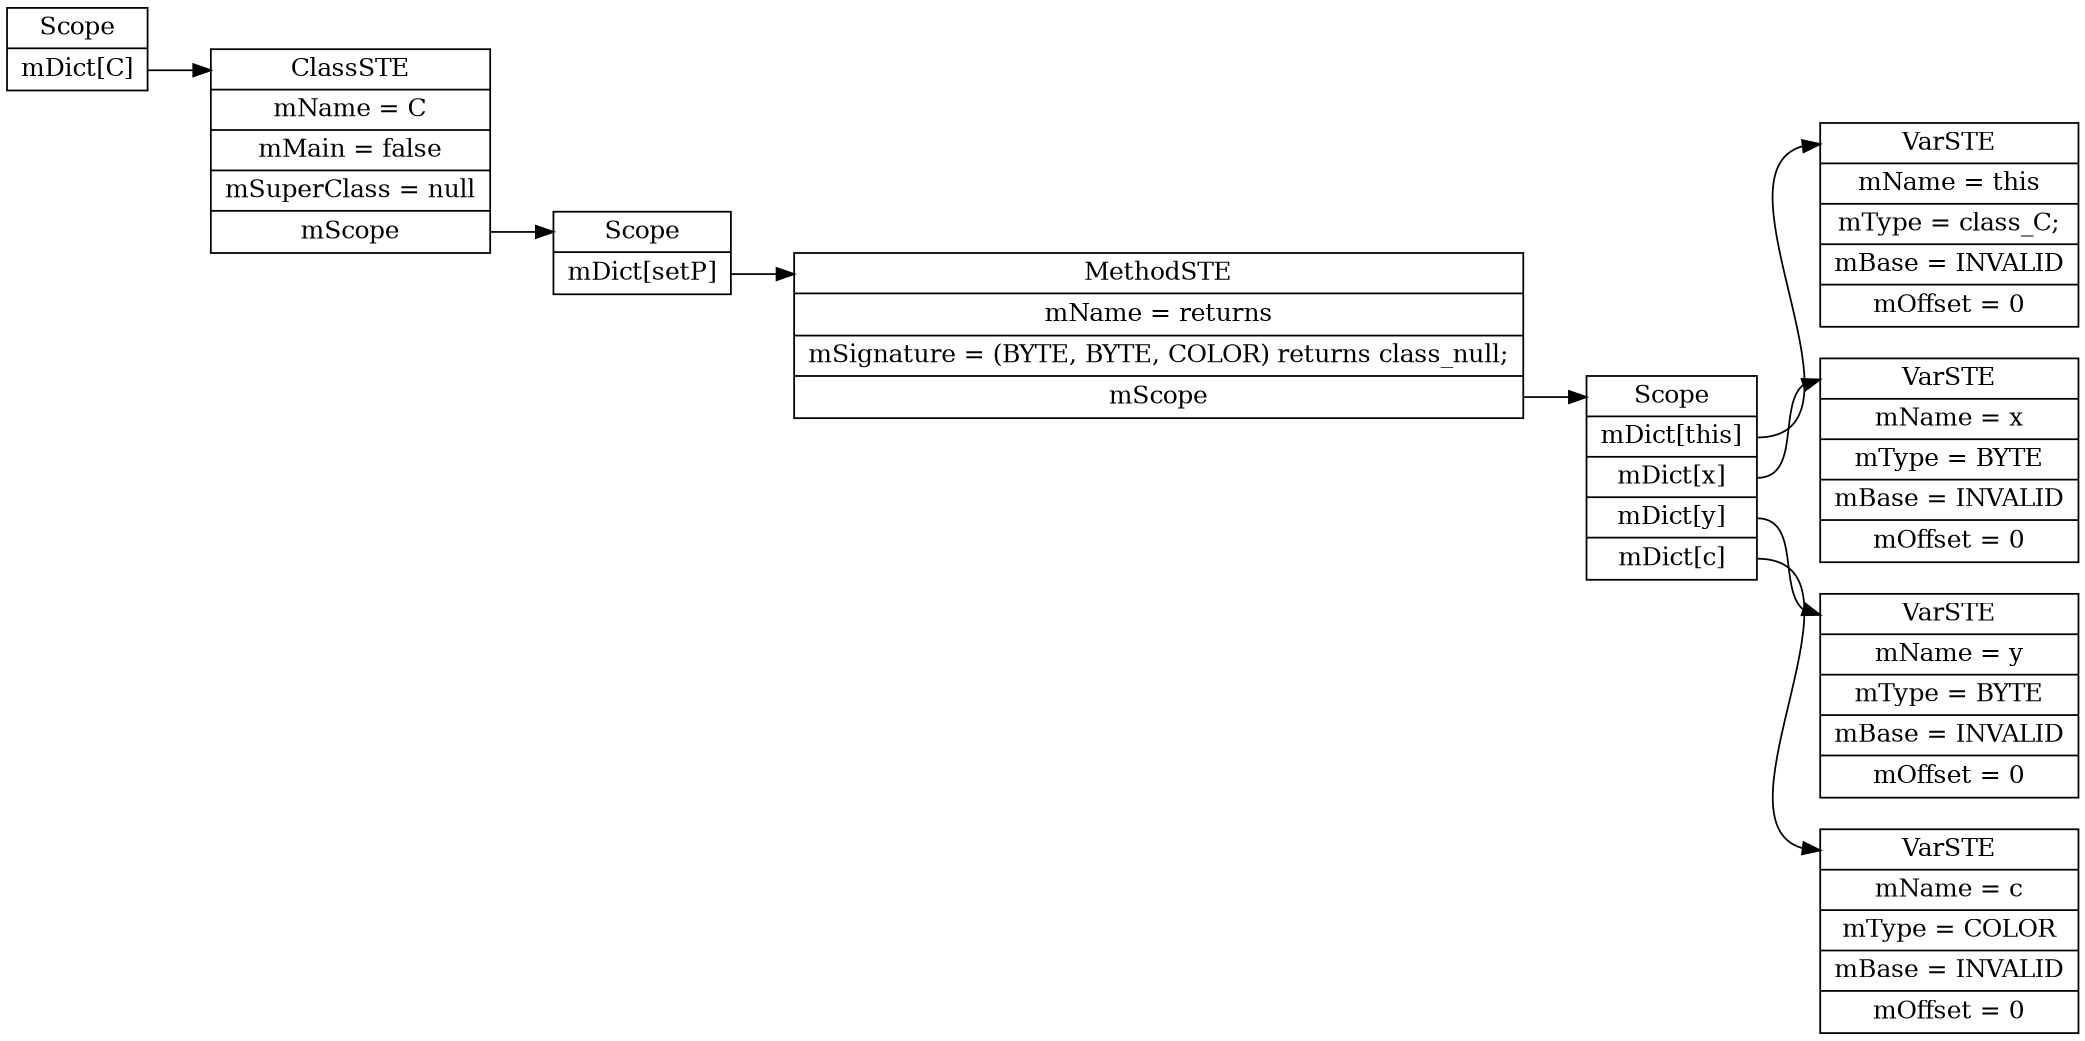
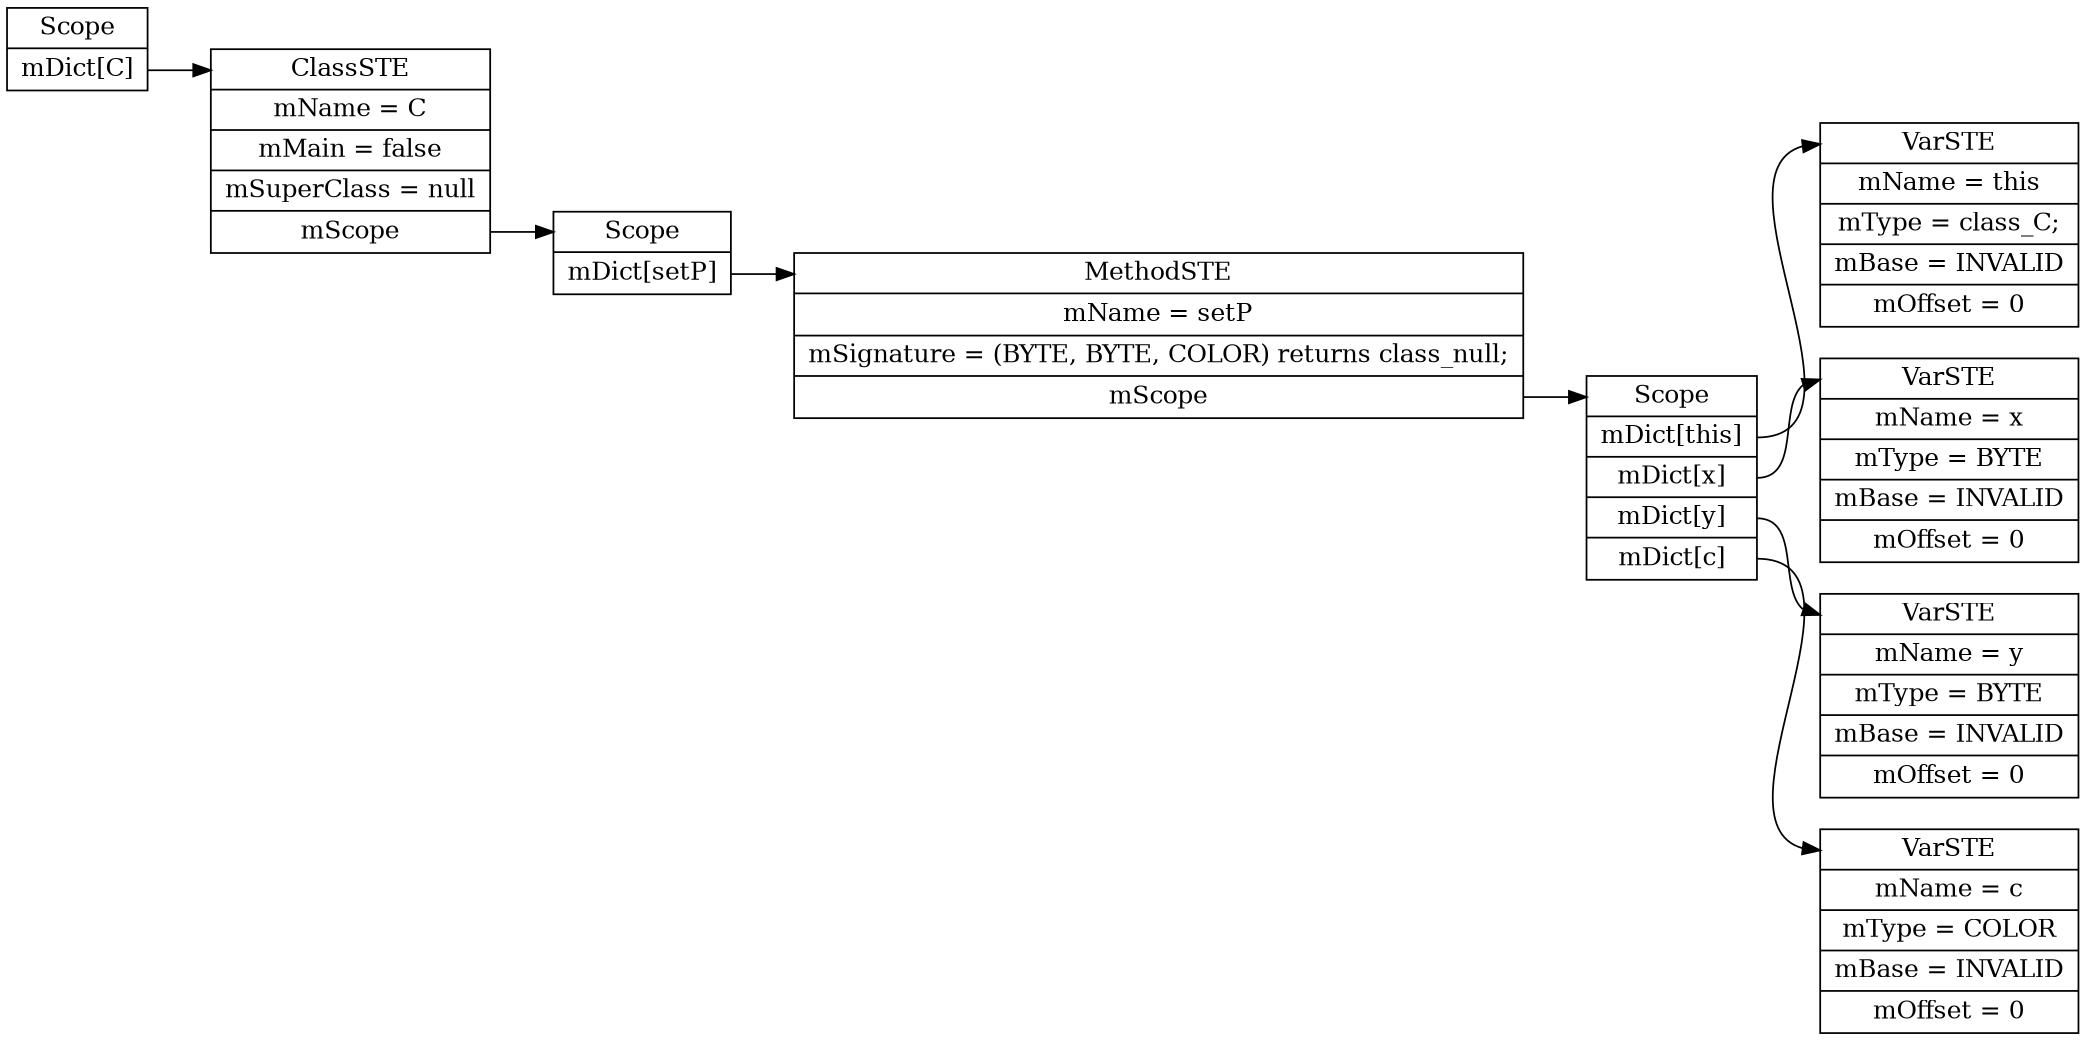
  digraph {
    rankdir=LR
    node [shape=record]
    edge [headport=f0 tailport=f1]
    n1 [label=" <f0> Scope | <f1> mDict\[C\] "]
    n2 [label=" <f0> ClassSTE | <f1> mName = C| <f2> mMain = false| <f3> mSuperClass = null| <f4> mScope "]
    n3 [label=" <f0> Scope | <f1> mDict\[setP\] "]
-   n4 [label=" <f0> MethodSTE | <f1> mName = returns| <f2> mSignature = (BYTE, BYTE, COLOR) returns class_null;| <f3> mScope "]
+   n4 [label=" <f0> MethodSTE | <f1> mName = setP| <f2> mSignature = (BYTE, BYTE, COLOR) returns class_null;| <f3> mScope "]
    n5 [label=" <f0> Scope | <f1> mDict\[this\] | <f2> mDict\[x\] | <f3> mDict\[y\] | <f4> mDict\[c\] "]
    n6 [label=" <f0> VarSTE | <f1> mName = this| <f2> mType = class_C;| <f3> mBase = INVALID| <f4> mOffset = 0"]
    n7 [label=" <f0> VarSTE | <f1> mName = x| <f2> mType = BYTE| <f3> mBase = INVALID| <f4> mOffset = 0"]
    n8 [label=" <f0> VarSTE | <f1> mName = y| <f2> mType = BYTE| <f3> mBase = INVALID| <f4> mOffset = 0"]
    n9 [label=" <f0> VarSTE | <f1> mName = c| <f2> mType = COLOR| <f3> mBase = INVALID| <f4> mOffset = 0"]
    n1 -> n2
    n2 -> n3 [tailport=f4]
    n3 -> n4
    n4 -> n5 [tailport=f3]
    n5 -> n6
    n5 -> n7 [tailport=f2]
    n5 -> n8 [tailport=f3]
    n5 -> n9 [tailport=f4]
  }
